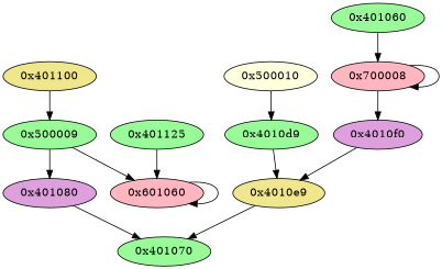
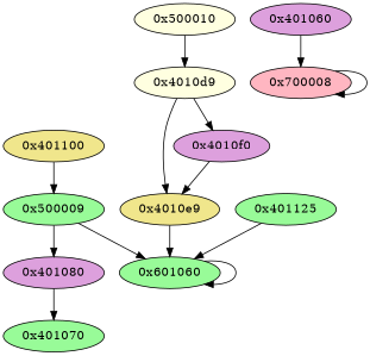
  digraph {
    node [fillcolor=palegreen style=filled]
    n1 [fillcolor=khaki label="0x401100"]
    n2 [label="0x500009"]
    n3 [fillcolor=plum label="0x401080"]
-   n4 [fillcolor=lightpink label="0x601060"]
+   n4 [label="0x601060"]
    n5 [label="0x401070"]
-   n6 [label="0x4010d9"]
+   n6 [fillcolor=lightyellow label="0x4010d9"]
    n7 [fillcolor=khaki label="0x4010e9"]
    n8 [fillcolor=plum label="0x4010f0"]
    n9 [fillcolor=lightyellow label="0x500010"]
-   n10 [label="0x401060"]
+   n10 [fillcolor=plum label="0x401060"]
    n11 [fillcolor=lightpink label="0x700008"]
    n12 [label="0x401125"]
    n1 -> n2
    n2 -> n3
    n2 -> n4
    n3 -> n5
    n4 -> n4
    n6 -> n7
-   n11 -> n8
-   n7 -> n5
+   n6 -> n8
+   n7 -> n4
    n8 -> n7
    n9 -> n6
    n10 -> n11
    n11 -> n11
    n12 -> n4
  }
